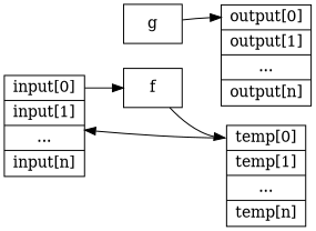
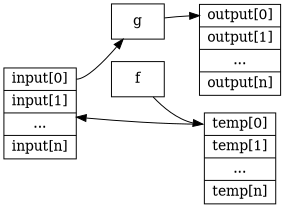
  digraph {
    rankdir=LR
    node [shape=record]
    n1 [label="<p0> input[0] | input[1] | ... | input[n]"]
    n2 [label=f shape=box]
    n3 [label="<p0> temp[0] | temp[1] | ... | temp[n]"]
    n4 [label=g shape=box]
    n5 [label="<p0> output[0] | output[1] | ... | output[n]"]
-   n1 -> n2 [tailport=p0]
+   n1 -> n4 [tailport=p0]
    n2 -> n3 [headport=p0]
    n3 -> n1 [tailport=p0]
    n4 -> n5 [headport=p0]
  }
